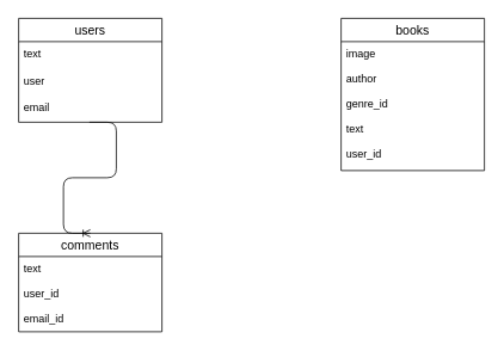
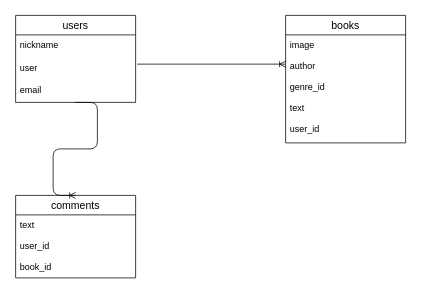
  <mxCell id="0" />
  <mxCell id="1" parent="0" />
  <mxCell id="2" value="users" style="swimlane;fontStyle=0;childLayout=stackLayout;horizontal=1;startSize=26;horizontalStack=0;resizeParent=1;resizeParentMax=0;resizeLast=0;collapsible=1;marginBottom=0;align=center;fontSize=14;" vertex="1" parent="1"><mxGeometry x="20" y="20" width="160" height="116" as="geometry" /></mxCell>
- <mxCell id="3" value="text" style="text;strokeColor=none;fillColor=none;spacingLeft=4;spacingRight=4;overflow=hidden;rotatable=0;points=[[0,0.5],[1,0.5]];portConstraint=eastwest;fontSize=12;" vertex="1" parent="2"><mxGeometry y="26" width="160" height="30" as="geometry" /></mxCell>
+ <mxCell id="3" value="nickname" style="text;strokeColor=none;fillColor=none;spacingLeft=4;spacingRight=4;overflow=hidden;rotatable=0;points=[[0,0.5],[1,0.5]];portConstraint=eastwest;fontSize=12;" vertex="1" parent="2"><mxGeometry y="26" width="160" height="30" as="geometry" /></mxCell>
  <mxCell id="4" value="user" style="text;strokeColor=none;fillColor=none;spacingLeft=4;spacingRight=4;overflow=hidden;rotatable=0;points=[[0,0.5],[1,0.5]];portConstraint=eastwest;fontSize=12;" vertex="1" parent="2"><mxGeometry y="56" width="160" height="30" as="geometry" /></mxCell>
  <mxCell id="5" value="email" style="text;strokeColor=none;fillColor=none;spacingLeft=4;spacingRight=4;overflow=hidden;rotatable=0;points=[[0,0.5],[1,0.5]];portConstraint=eastwest;fontSize=12;" vertex="1" parent="2"><mxGeometry y="86" width="160" height="30" as="geometry" /></mxCell>
  <mxCell id="6" value="books" style="swimlane;fontStyle=0;childLayout=stackLayout;horizontal=1;startSize=26;horizontalStack=0;resizeParent=1;resizeParentMax=0;resizeLast=0;collapsible=1;marginBottom=0;align=center;fontSize=14;" vertex="1" parent="1"><mxGeometry x="380" y="20" width="160" height="170" as="geometry" /></mxCell>
  <mxCell id="7" value="image&#10;&#10;author&#10;&#10;genre_id&#10;&#10;text&#10;&#10;user_id" style="text;strokeColor=none;fillColor=none;spacingLeft=4;spacingRight=4;overflow=hidden;rotatable=0;points=[[0,0.5],[1,0.5]];portConstraint=eastwest;fontSize=12;" vertex="1" parent="6"><mxGeometry y="26" width="160" height="144" as="geometry" /></mxCell>
  <mxCell id="8" value="comments" style="swimlane;fontStyle=0;childLayout=stackLayout;horizontal=1;startSize=26;horizontalStack=0;resizeParent=1;resizeParentMax=0;resizeLast=0;collapsible=1;marginBottom=0;align=center;fontSize=14;" vertex="1" parent="1"><mxGeometry x="20" y="260" width="160" height="110" as="geometry" /></mxCell>
- <mxCell id="9" value="text&#10;&#10;user_id&#10;&#10;email_id" style="text;strokeColor=none;fillColor=none;spacingLeft=4;spacingRight=4;overflow=hidden;rotatable=0;points=[[0,0.5],[1,0.5]];portConstraint=eastwest;fontSize=12;" vertex="1" parent="8"><mxGeometry y="26" width="160" height="84" as="geometry" /></mxCell>
+ <mxCell id="9" value="text&#10;&#10;user_id&#10;&#10;book_id" style="text;strokeColor=none;fillColor=none;spacingLeft=4;spacingRight=4;overflow=hidden;rotatable=0;points=[[0,0.5],[1,0.5]];portConstraint=eastwest;fontSize=12;" vertex="1" parent="8"><mxGeometry y="26" width="160" height="84" as="geometry" /></mxCell>
+ <mxCell id="10" value="" style="edgeStyle=entityRelationEdgeStyle;fontSize=12;html=1;endArrow=ERoneToMany;exitX=1.013;exitY=0.3;exitDx=0;exitDy=0;exitPerimeter=0;entryX=0;entryY=0.271;entryDx=0;entryDy=0;entryPerimeter=0;" edge="1" parent="1" source="4" target="7"><mxGeometry width="100" height="100" relative="1" as="geometry"><mxPoint x="270" y="380" as="sourcePoint" /><mxPoint x="370" y="280" as="targetPoint" /></mxGeometry></mxCell>
  <mxCell id="11" value="" style="edgeStyle=entityRelationEdgeStyle;fontSize=12;html=1;endArrow=ERoneToMany;exitX=0.494;exitY=1;exitDx=0;exitDy=0;exitPerimeter=0;" edge="1" parent="1" source="5"><mxGeometry width="100" height="100" relative="1" as="geometry"><mxPoint x="70" y="111" as="sourcePoint" /><mxPoint x="100" y="260" as="targetPoint" /></mxGeometry></mxCell>
